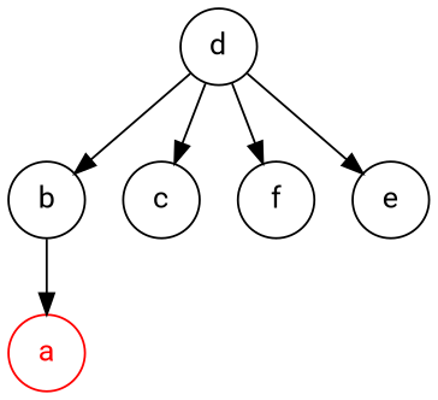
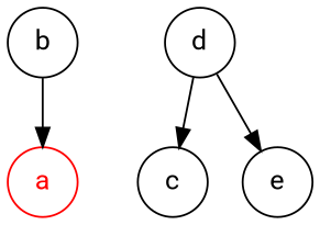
  digraph {
    fontname=Roboto
    node [fontname=Roboto shape=circle]
    edge [fontname=Roboto]
    a [color=red fontcolor=red]
    b
    d
    c
-   f
    e
    b -> a
-   d -> b
    d -> c
-   d -> f
    d -> e
  }
